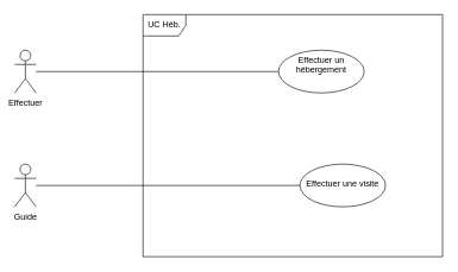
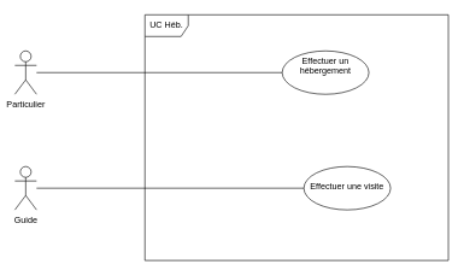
  <mxCell id="0" />
  <mxCell id="1" parent="0" />
  <mxCell id="2" value="" style="edgeStyle=orthogonalEdgeStyle;rounded=0;orthogonalLoop=1;jettySize=auto;html=1;endArrow=none;endFill=0;" edge="1" parent="1" source="3" target="7"><mxGeometry relative="1" as="geometry" /></mxCell>
- <mxCell id="3" value="Effectuer" style="shape=umlActor;verticalLabelPosition=bottom;verticalAlign=top;html=1;" vertex="1" parent="1"><mxGeometry x="20" y="70" width="30" height="60" as="geometry" /></mxCell>
+ <mxCell id="3" value="Particulier" style="shape=umlActor;verticalLabelPosition=bottom;verticalAlign=top;html=1;" vertex="1" parent="1"><mxGeometry x="20" y="70" width="30" height="60" as="geometry" /></mxCell>
  <mxCell id="4" value="" style="edgeStyle=orthogonalEdgeStyle;rounded=0;orthogonalLoop=1;jettySize=auto;html=1;endArrow=none;endFill=0;" edge="1" parent="1" source="5" target="8"><mxGeometry relative="1" as="geometry" /></mxCell>
  <mxCell id="5" value="Guide" style="shape=umlActor;html=1;verticalLabelPosition=bottom;verticalAlign=top;align=center;" vertex="1" parent="1"><mxGeometry x="20" y="230" width="30" height="60" as="geometry" /></mxCell>
  <mxCell id="6" value="UC Héb." style="shape=umlFrame;whiteSpace=wrap;html=1;" vertex="1" parent="1"><mxGeometry x="200" y="20" width="420" height="340" as="geometry" /></mxCell>
  <mxCell id="7" value="Effectuer un hébergement" style="ellipse;whiteSpace=wrap;html=1;verticalAlign=top;" vertex="1" parent="1"><mxGeometry x="390" y="70" width="120" height="60" as="geometry" /></mxCell>
  <mxCell id="8" value="&lt;div&gt;&lt;br&gt;&lt;/div&gt;&lt;div&gt;Effectuer une visite&lt;br&gt;&lt;/div&gt;" style="ellipse;whiteSpace=wrap;html=1;verticalAlign=top;" vertex="1" parent="1"><mxGeometry x="420" y="230" width="120" height="60" as="geometry" /></mxCell>
